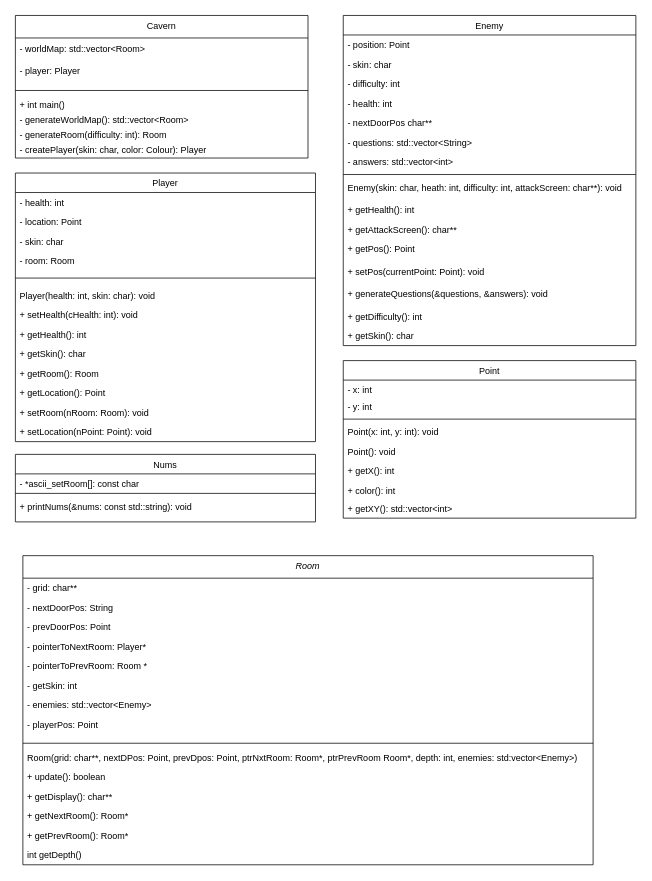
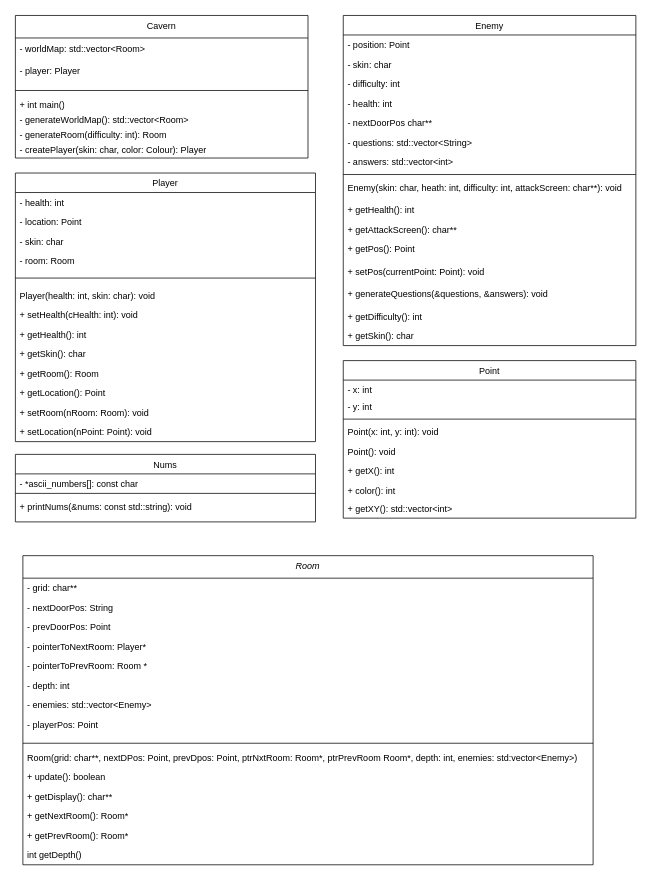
  <mxCell id="0" />
  <mxCell id="1" parent="0" />
  <mxCell id="2" value="Room" style="swimlane;fontStyle=2;align=center;verticalAlign=top;childLayout=stackLayout;horizontal=1;startSize=30;horizontalStack=0;resizeParent=1;resizeLast=0;collapsible=1;marginBottom=0;rounded=0;shadow=0;strokeWidth=1;aspect=fixed;" parent="1" vertex="1"><mxGeometry x="30" y="740" width="760" height="412" as="geometry"><mxRectangle x="440" y="480" width="160" height="26" as="alternateBounds" /></mxGeometry></mxCell>
  <mxCell id="3" value="- grid: char** " style="text;align=left;verticalAlign=top;spacingLeft=4;spacingRight=4;overflow=hidden;rotatable=0;points=[[0,0.5],[1,0.5]];portConstraint=eastwest;rounded=0;shadow=0;html=0;aspect=fixed;" parent="2" vertex="1"><mxGeometry y="30" width="760" height="26" as="geometry" /></mxCell>
  <mxCell id="4" value="- nextDoorPos: String" style="text;align=left;verticalAlign=top;spacingLeft=4;spacingRight=4;overflow=hidden;rotatable=0;points=[[0,0.5],[1,0.5]];portConstraint=eastwest;rounded=0;shadow=0;html=0;aspect=fixed;" parent="2" vertex="1"><mxGeometry y="56" width="760" height="26" as="geometry" /></mxCell>
  <mxCell id="5" value="- prevDoorPos: Point" style="text;align=left;verticalAlign=top;spacingLeft=4;spacingRight=4;overflow=hidden;rotatable=0;points=[[0,0.5],[1,0.5]];portConstraint=eastwest;rounded=0;shadow=0;html=0;aspect=fixed;" parent="2" vertex="1"><mxGeometry y="82" width="760" height="26" as="geometry" /></mxCell>
  <mxCell id="6" value="- pointerToNextRoom: Player* " style="text;align=left;verticalAlign=top;spacingLeft=4;spacingRight=4;overflow=hidden;rotatable=0;points=[[0,0.5],[1,0.5]];portConstraint=eastwest;rounded=0;shadow=0;html=0;aspect=fixed;" parent="2" vertex="1"><mxGeometry y="108" width="760" height="26" as="geometry" /></mxCell>
  <mxCell id="7" value="- pointerToPrevRoom: Room *" style="text;align=left;verticalAlign=top;spacingLeft=4;spacingRight=4;overflow=hidden;rotatable=0;points=[[0,0.5],[1,0.5]];portConstraint=eastwest;rounded=0;shadow=0;html=0;aspect=fixed;" parent="2" vertex="1"><mxGeometry y="134" width="760" height="26" as="geometry" /></mxCell>
- <mxCell id="8" value="- getSkin: int " style="text;align=left;verticalAlign=top;spacingLeft=4;spacingRight=4;overflow=hidden;rotatable=0;points=[[0,0.5],[1,0.5]];portConstraint=eastwest;rounded=0;shadow=0;html=0;aspect=fixed;" parent="2" vertex="1"><mxGeometry y="160" width="760" height="26" as="geometry" /></mxCell>
+ <mxCell id="8" value="- depth: int " style="text;align=left;verticalAlign=top;spacingLeft=4;spacingRight=4;overflow=hidden;rotatable=0;points=[[0,0.5],[1,0.5]];portConstraint=eastwest;rounded=0;shadow=0;html=0;aspect=fixed;" parent="2" vertex="1"><mxGeometry y="160" width="760" height="26" as="geometry" /></mxCell>
  <mxCell id="9" value="- enemies: std::vector&lt;Enemy&gt; " style="text;align=left;verticalAlign=top;spacingLeft=4;spacingRight=4;overflow=hidden;rotatable=0;points=[[0,0.5],[1,0.5]];portConstraint=eastwest;rounded=0;shadow=0;html=0;aspect=fixed;" parent="2" vertex="1"><mxGeometry y="186" width="760" height="26" as="geometry" /></mxCell>
  <mxCell id="10" value="- playerPos: Point " style="text;align=left;verticalAlign=top;spacingLeft=4;spacingRight=4;overflow=hidden;rotatable=0;points=[[0,0.5],[1,0.5]];portConstraint=eastwest;rounded=0;shadow=0;html=0;aspect=fixed;" parent="2" vertex="1"><mxGeometry y="212" width="760" height="32" as="geometry" /></mxCell>
  <mxCell id="11" value="" style="line;html=1;strokeWidth=1;align=left;verticalAlign=middle;spacingTop=-1;spacingLeft=3;spacingRight=3;rotatable=0;labelPosition=right;points=[];portConstraint=eastwest;aspect=fixed;" parent="2" vertex="1"><mxGeometry y="244" width="760" height="12" as="geometry" /></mxCell>
  <mxCell id="12" value="Room(grid: char**, nextDPos: Point, prevDpos: Point, ptrNxtRoom: Room*, ptrPrevRoom Room*, depth: int, enemies: std:vector&lt;Enemy&gt;)" style="text;align=left;verticalAlign=top;spacingLeft=4;spacingRight=4;overflow=hidden;rotatable=0;points=[[0,0.5],[1,0.5]];portConstraint=eastwest;aspect=fixed;" vertex="1" parent="2"><mxGeometry y="256" width="760" height="26" as="geometry" /></mxCell>
  <mxCell id="13" value="+ update(): boolean " style="text;align=left;verticalAlign=top;spacingLeft=4;spacingRight=4;overflow=hidden;rotatable=0;points=[[0,0.5],[1,0.5]];portConstraint=eastwest;aspect=fixed;" parent="2" vertex="1"><mxGeometry y="282" width="760" height="26" as="geometry" /></mxCell>
  <mxCell id="14" value="+ getDisplay(): char** " style="text;align=left;verticalAlign=top;spacingLeft=4;spacingRight=4;overflow=hidden;rotatable=0;points=[[0,0.5],[1,0.5]];portConstraint=eastwest;aspect=fixed;" parent="2" vertex="1"><mxGeometry y="308" width="760" height="26" as="geometry" /></mxCell>
  <mxCell id="15" value="+ getNextRoom(): Room* " style="text;align=left;verticalAlign=top;spacingLeft=4;spacingRight=4;overflow=hidden;rotatable=0;points=[[0,0.5],[1,0.5]];portConstraint=eastwest;aspect=fixed;" parent="2" vertex="1"><mxGeometry y="334" width="760" height="26" as="geometry" /></mxCell>
  <mxCell id="16" value="+ getPrevRoom(): Room* " style="text;align=left;verticalAlign=top;spacingLeft=4;spacingRight=4;overflow=hidden;rotatable=0;points=[[0,0.5],[1,0.5]];portConstraint=eastwest;aspect=fixed;" parent="2" vertex="1"><mxGeometry y="360" width="760" height="26" as="geometry" /></mxCell>
  <mxCell id="17" value="int getDepth()" style="text;align=left;verticalAlign=top;spacingLeft=4;spacingRight=4;overflow=hidden;rotatable=0;points=[[0,0.5],[1,0.5]];portConstraint=eastwest;aspect=fixed;" parent="2" vertex="1"><mxGeometry y="386" width="760" height="26" as="geometry" /></mxCell>
  <mxCell id="18" value="Point" style="swimlane;fontStyle=0;align=center;verticalAlign=top;childLayout=stackLayout;horizontal=1;startSize=26;horizontalStack=0;resizeParent=1;resizeLast=0;collapsible=1;marginBottom=0;rounded=0;shadow=0;strokeWidth=1;" parent="1" vertex="1"><mxGeometry x="457" y="480" width="390" height="210" as="geometry"><mxRectangle x="500" y="480" width="160" height="26" as="alternateBounds" /></mxGeometry></mxCell>
  <mxCell id="19" value="- x: int" style="text;align=left;verticalAlign=top;spacingLeft=4;spacingRight=4;overflow=hidden;rotatable=0;points=[[0,0.5],[1,0.5]];portConstraint=eastwest;" parent="18" vertex="1"><mxGeometry y="26" width="390" height="22" as="geometry" /></mxCell>
  <mxCell id="20" value="- y: int" style="text;align=left;verticalAlign=top;spacingLeft=4;spacingRight=4;overflow=hidden;rotatable=0;points=[[0,0.5],[1,0.5]];portConstraint=eastwest;rounded=0;shadow=0;html=0;" parent="18" vertex="1"><mxGeometry y="48" width="390" height="26" as="geometry" /></mxCell>
  <mxCell id="21" value="" style="line;html=1;strokeWidth=1;align=left;verticalAlign=middle;spacingTop=-1;spacingLeft=3;spacingRight=3;rotatable=0;labelPosition=right;points=[];portConstraint=eastwest;" parent="18" vertex="1"><mxGeometry y="74" width="390" height="8" as="geometry" /></mxCell>
  <mxCell id="22" value="Point(x: int, y: int): void" style="text;align=left;verticalAlign=top;spacingLeft=4;spacingRight=4;overflow=hidden;rotatable=0;points=[[0,0.5],[1,0.5]];portConstraint=eastwest;" vertex="1" parent="18"><mxGeometry y="82" width="390" height="26" as="geometry" /></mxCell>
  <mxCell id="23" value="Point(): void" style="text;align=left;verticalAlign=top;spacingLeft=4;spacingRight=4;overflow=hidden;rotatable=0;points=[[0,0.5],[1,0.5]];portConstraint=eastwest;" vertex="1" parent="18"><mxGeometry y="108" width="390" height="26" as="geometry" /></mxCell>
  <mxCell id="24" value="+ getX(): int" style="text;align=left;verticalAlign=top;spacingLeft=4;spacingRight=4;overflow=hidden;rotatable=0;points=[[0,0.5],[1,0.5]];portConstraint=eastwest;" parent="18" vertex="1"><mxGeometry y="134" width="390" height="26" as="geometry" /></mxCell>
  <mxCell id="25" value="+ color(): int" style="text;align=left;verticalAlign=top;spacingLeft=4;spacingRight=4;overflow=hidden;rotatable=0;points=[[0,0.5],[1,0.5]];portConstraint=eastwest;" parent="18" vertex="1"><mxGeometry y="160" width="390" height="24" as="geometry" /></mxCell>
  <mxCell id="26" value="+ getXY(): std::vector&lt;int&gt;" style="text;align=left;verticalAlign=top;spacingLeft=4;spacingRight=4;overflow=hidden;rotatable=0;points=[[0,0.5],[1,0.5]];portConstraint=eastwest;" parent="18" vertex="1"><mxGeometry y="184" width="390" height="26" as="geometry" /></mxCell>
  <mxCell id="27" value="Player" style="swimlane;fontStyle=0;align=center;verticalAlign=top;childLayout=stackLayout;horizontal=1;startSize=26;horizontalStack=0;resizeParent=1;resizeLast=0;collapsible=1;marginBottom=0;rounded=0;shadow=0;strokeWidth=1;" parent="1" vertex="1"><mxGeometry y="230" width="400" height="358" as="geometry" x="20"><mxRectangle x="20" y="220" width="170" height="26" as="alternateBounds" /></mxGeometry></mxCell>
  <mxCell id="28" value="- health: int " style="text;align=left;verticalAlign=top;spacingLeft=4;spacingRight=4;overflow=hidden;rotatable=0;points=[[0,0.5],[1,0.5]];portConstraint=eastwest;" parent="27" vertex="1"><mxGeometry y="26" width="400" height="26" as="geometry" /></mxCell>
  <mxCell id="29" value="- location: Point " style="text;align=left;verticalAlign=top;spacingLeft=4;spacingRight=4;overflow=hidden;rotatable=0;points=[[0,0.5],[1,0.5]];portConstraint=eastwest;" parent="27" vertex="1"><mxGeometry y="52" width="400" height="26" as="geometry" /></mxCell>
  <mxCell id="30" value="- skin: char" style="text;align=left;verticalAlign=top;spacingLeft=4;spacingRight=4;overflow=hidden;rotatable=0;points=[[0,0.5],[1,0.5]];portConstraint=eastwest;" parent="27" vertex="1"><mxGeometry y="78" width="400" height="26" as="geometry" /></mxCell>
  <mxCell id="31" value="- room: Room " style="text;align=left;verticalAlign=top;spacingLeft=4;spacingRight=4;overflow=hidden;rotatable=0;points=[[0,0.5],[1,0.5]];portConstraint=eastwest;" parent="27" vertex="1"><mxGeometry y="104" width="400" height="26" as="geometry" /></mxCell>
  <mxCell id="32" value="" style="line;html=1;strokeWidth=1;align=left;verticalAlign=middle;spacingTop=-1;spacingLeft=3;spacingRight=3;rotatable=0;labelPosition=right;points=[];portConstraint=eastwest;" parent="27" vertex="1"><mxGeometry y="130" width="400" height="20" as="geometry" /></mxCell>
  <mxCell id="33" value="Player(health: int, skin: char): void" style="text;align=left;verticalAlign=top;spacingLeft=4;spacingRight=4;overflow=hidden;rotatable=0;points=[[0,0.5],[1,0.5]];portConstraint=eastwest;" vertex="1" parent="27"><mxGeometry y="150" width="400" height="26" as="geometry" /></mxCell>
  <mxCell id="34" value="+ setHealth(cHealth: int): void" style="text;align=left;verticalAlign=top;spacingLeft=4;spacingRight=4;overflow=hidden;rotatable=0;points=[[0,0.5],[1,0.5]];portConstraint=eastwest;" vertex="1" parent="27"><mxGeometry y="176" width="400" height="26" as="geometry" /></mxCell>
  <mxCell id="35" value="+ getHealth(): int" style="text;align=left;verticalAlign=top;spacingLeft=4;spacingRight=4;overflow=hidden;rotatable=0;points=[[0,0.5],[1,0.5]];portConstraint=eastwest;" vertex="1" parent="27"><mxGeometry y="202" width="400" height="26" as="geometry" /></mxCell>
  <mxCell id="36" value="+ getSkin(): char" style="text;align=left;verticalAlign=top;spacingLeft=4;spacingRight=4;overflow=hidden;rotatable=0;points=[[0,0.5],[1,0.5]];portConstraint=eastwest;" parent="27" vertex="1"><mxGeometry y="228" width="400" height="26" as="geometry" /></mxCell>
  <mxCell id="37" value="+ getRoom(): Room" style="text;align=left;verticalAlign=top;spacingLeft=4;spacingRight=4;overflow=hidden;rotatable=0;points=[[0,0.5],[1,0.5]];portConstraint=eastwest;" parent="27" vertex="1"><mxGeometry y="254" width="400" height="26" as="geometry" /></mxCell>
  <mxCell id="38" value="+ getLocation(): Point&#10;" style="text;align=left;verticalAlign=top;spacingLeft=4;spacingRight=4;overflow=hidden;rotatable=0;points=[[0,0.5],[1,0.5]];portConstraint=eastwest;" parent="27" vertex="1"><mxGeometry y="280" width="400" height="26" as="geometry" /></mxCell>
  <mxCell id="39" value="+ setRoom(nRoom: Room): void" style="text;align=left;verticalAlign=top;spacingLeft=4;spacingRight=4;overflow=hidden;rotatable=0;points=[[0,0.5],[1,0.5]];portConstraint=eastwest;" vertex="1" parent="27"><mxGeometry y="306" width="400" height="26" as="geometry" /></mxCell>
  <mxCell id="40" value="+ setLocation(nPoint: Point): void&#10;" style="text;align=left;verticalAlign=top;spacingLeft=4;spacingRight=4;overflow=hidden;rotatable=0;points=[[0,0.5],[1,0.5]];portConstraint=eastwest;" vertex="1" parent="27"><mxGeometry y="332" width="400" height="26" as="geometry" /></mxCell>
  <mxCell id="41" value="Enemy" style="swimlane;fontStyle=0;align=center;verticalAlign=top;childLayout=stackLayout;horizontal=1;startSize=26;horizontalStack=0;resizeParent=1;resizeLast=0;collapsible=1;marginBottom=0;rounded=0;shadow=0;strokeWidth=1;" parent="1" vertex="1"><mxGeometry x="457" width="390" height="440" as="geometry" y="20"><mxRectangle x="334" width="160" height="26" as="alternateBounds" /></mxGeometry></mxCell>
  <mxCell id="42" value="- position: Point" style="text;align=left;verticalAlign=top;spacingLeft=4;spacingRight=4;overflow=hidden;rotatable=0;points=[[0,0.5],[1,0.5]];portConstraint=eastwest;" parent="41" vertex="1"><mxGeometry y="26" width="390" height="26" as="geometry" /></mxCell>
  <mxCell id="43" value="- skin: char " style="text;align=left;verticalAlign=top;spacingLeft=4;spacingRight=4;overflow=hidden;rotatable=0;points=[[0,0.5],[1,0.5]];portConstraint=eastwest;rounded=0;shadow=0;html=0;" parent="41" vertex="1"><mxGeometry y="52" width="390" height="26" as="geometry" /></mxCell>
  <mxCell id="44" value="- difficulty: int " style="text;align=left;verticalAlign=top;spacingLeft=4;spacingRight=4;overflow=hidden;rotatable=0;points=[[0,0.5],[1,0.5]];portConstraint=eastwest;rounded=0;shadow=0;html=0;" parent="41" vertex="1"><mxGeometry y="78" width="390" height="26" as="geometry" /></mxCell>
  <mxCell id="45" value="- health: int &#10;" style="text;align=left;verticalAlign=top;spacingLeft=4;spacingRight=4;overflow=hidden;rotatable=0;points=[[0,0.5],[1,0.5]];portConstraint=eastwest;rounded=0;shadow=0;html=0;" parent="41" vertex="1"><mxGeometry y="104" width="390" height="26" as="geometry" /></mxCell>
  <mxCell id="46" value="- nextDoorPos char**" style="text;align=left;verticalAlign=top;spacingLeft=4;spacingRight=4;overflow=hidden;rotatable=0;points=[[0,0.5],[1,0.5]];portConstraint=eastwest;rounded=0;shadow=0;html=0;" vertex="1" parent="41"><mxGeometry y="130" width="390" height="26" as="geometry" /></mxCell>
  <mxCell id="47" value="- questions: std::vector&lt;String&gt;" style="text;align=left;verticalAlign=top;spacingLeft=4;spacingRight=4;overflow=hidden;rotatable=0;points=[[0,0.5],[1,0.5]];portConstraint=eastwest;rounded=0;shadow=0;html=0;" vertex="1" parent="41"><mxGeometry y="156" width="390" height="26" as="geometry" /></mxCell>
  <mxCell id="48" value="- answers: std::vector&lt;int&gt;" style="text;align=left;verticalAlign=top;spacingLeft=4;spacingRight=4;overflow=hidden;rotatable=0;points=[[0,0.5],[1,0.5]];portConstraint=eastwest;rounded=0;shadow=0;html=0;" vertex="1" parent="41"><mxGeometry y="182" width="390" height="26" as="geometry" /></mxCell>
  <mxCell id="49" value="" style="line;html=1;strokeWidth=1;align=left;verticalAlign=middle;spacingTop=-1;spacingLeft=3;spacingRight=3;rotatable=0;labelPosition=right;points=[];portConstraint=eastwest;" parent="41" vertex="1"><mxGeometry y="208" width="390" height="8" as="geometry" /></mxCell>
  <mxCell id="50" value="Enemy(skin: char, heath: int, difficulty: int, attackScreen: char**): void" style="text;align=left;verticalAlign=top;spacingLeft=4;spacingRight=4;overflow=hidden;rotatable=0;points=[[0,0.5],[1,0.5]];portConstraint=eastwest;rounded=0;shadow=0;html=0;" vertex="1" parent="41"><mxGeometry y="216" width="390" height="30" as="geometry" /></mxCell>
  <mxCell id="51" value="+ getHealth(): int " style="text;align=left;verticalAlign=top;spacingLeft=4;spacingRight=4;overflow=hidden;rotatable=0;points=[[0,0.5],[1,0.5]];portConstraint=eastwest;rounded=0;shadow=0;html=0;" parent="41" vertex="1"><mxGeometry y="246" width="390" height="26" as="geometry" /></mxCell>
  <mxCell id="52" value="+ getAttackScreen(): char** " style="text;align=left;verticalAlign=top;spacingLeft=4;spacingRight=4;overflow=hidden;rotatable=0;points=[[0,0.5],[1,0.5]];portConstraint=eastwest;rounded=0;shadow=0;html=0;" parent="41" vertex="1"><mxGeometry y="272" width="390" height="26" as="geometry" /></mxCell>
  <mxCell id="53" value="+ getPos(): Point" style="text;align=left;verticalAlign=top;spacingLeft=4;spacingRight=4;overflow=hidden;rotatable=0;points=[[0,0.5],[1,0.5]];portConstraint=eastwest;rounded=0;shadow=0;html=0;" parent="41" vertex="1"><mxGeometry y="298" width="390" height="30" as="geometry" /></mxCell>
  <mxCell id="54" value="+ setPos(currentPoint: Point): void" style="text;align=left;verticalAlign=top;spacingLeft=4;spacingRight=4;overflow=hidden;rotatable=0;points=[[0,0.5],[1,0.5]];portConstraint=eastwest;rounded=0;shadow=0;html=0;" vertex="1" parent="41"><mxGeometry y="328" width="390" height="30" as="geometry" /></mxCell>
  <mxCell id="55" value="+ generateQuestions(&amp;questions, &amp;answers): void" style="text;align=left;verticalAlign=top;spacingLeft=4;spacingRight=4;overflow=hidden;rotatable=0;points=[[0,0.5],[1,0.5]];portConstraint=eastwest;rounded=0;shadow=0;html=0;" vertex="1" parent="41"><mxGeometry y="358" width="390" height="30" as="geometry" /></mxCell>
  <mxCell id="56" value="+ getDifficulty(): int" style="text;align=left;verticalAlign=top;spacingLeft=4;spacingRight=4;overflow=hidden;rotatable=0;points=[[0,0.5],[1,0.5]];portConstraint=eastwest;rounded=0;shadow=0;html=0;" parent="41" vertex="1"><mxGeometry y="388" width="390" height="26" as="geometry" /></mxCell>
  <mxCell id="57" value="+ getSkin(): char" style="text;align=left;verticalAlign=top;spacingLeft=4;spacingRight=4;overflow=hidden;rotatable=0;points=[[0,0.5],[1,0.5]];portConstraint=eastwest;rounded=0;shadow=0;html=0;" vertex="1" parent="41"><mxGeometry y="414" width="390" height="26" as="geometry" /></mxCell>
  <mxCell id="58" value="" style="orthogonalLoop=1;jettySize=auto;html=1;rounded=0;fontSize=12;shape=link;strokeColor=none;" parent="1" edge="1"><mxGeometry width="120" relative="1" as="geometry"><mxPoint x="590" y="440" as="sourcePoint" /><mxPoint x="710" y="440" as="targetPoint" /></mxGeometry></mxCell>
  <mxCell id="59" value="Cavern" style="swimlane;fontStyle=0;childLayout=stackLayout;horizontal=1;startSize=30;horizontalStack=0;resizeParent=1;resizeParentMax=0;resizeLast=0;collapsible=1;marginBottom=0;whiteSpace=wrap;html=1;" parent="1" vertex="1"><mxGeometry width="390" height="190" as="geometry" x="20" y="20"><mxRectangle width="80" height="30" as="alternateBounds" /></mxGeometry></mxCell>
  <mxCell id="60" value="- worldMap: std::vector&amp;lt;Room&amp;gt;&amp;nbsp;" style="text;strokeColor=none;fillColor=none;align=left;verticalAlign=middle;spacingLeft=4;spacingRight=4;overflow=hidden;points=[[0,0.5],[1,0.5]];portConstraint=eastwest;rotatable=0;whiteSpace=wrap;html=1;" parent="59" vertex="1"><mxGeometry y="30" width="390" height="30" as="geometry" /></mxCell>
  <mxCell id="61" value="- player: Player" style="text;strokeColor=none;fillColor=none;align=left;verticalAlign=middle;spacingLeft=4;spacingRight=4;overflow=hidden;points=[[0,0.5],[1,0.5]];portConstraint=eastwest;rotatable=0;whiteSpace=wrap;html=1;" parent="59" vertex="1"><mxGeometry y="60" width="390" height="30" as="geometry" /></mxCell>
  <mxCell id="62" value="" style="line;html=1;strokeWidth=1;align=left;verticalAlign=middle;spacingTop=-1;spacingLeft=3;spacingRight=3;rotatable=0;labelPosition=right;points=[];portConstraint=eastwest;" parent="59" vertex="1"><mxGeometry y="90" width="390" height="20" as="geometry" /></mxCell>
  <mxCell id="63" value="+ int main()" style="text;strokeColor=none;fillColor=none;align=left;verticalAlign=middle;spacingLeft=4;spacingRight=4;overflow=hidden;points=[[0,0.5],[1,0.5]];portConstraint=eastwest;rotatable=0;whiteSpace=wrap;html=1;" parent="59" vertex="1"><mxGeometry y="110" width="390" height="20" as="geometry" /></mxCell>
  <mxCell id="64" value="- generateWorldMap(): std::vector&amp;lt;Room&amp;gt;&amp;nbsp;" style="text;strokeColor=none;fillColor=none;align=left;verticalAlign=middle;spacingLeft=4;spacingRight=4;overflow=hidden;points=[[0,0.5],[1,0.5]];portConstraint=eastwest;rotatable=0;whiteSpace=wrap;html=1;" parent="59" vertex="1"><mxGeometry y="130" width="390" height="20" as="geometry" /></mxCell>
  <mxCell id="65" value="- generateRoom(difficulty: int): Room&amp;nbsp;" style="text;strokeColor=none;fillColor=none;align=left;verticalAlign=middle;spacingLeft=4;spacingRight=4;overflow=hidden;points=[[0,0.5],[1,0.5]];portConstraint=eastwest;rotatable=0;whiteSpace=wrap;html=1;" parent="59" vertex="1"><mxGeometry y="150" width="390" height="20" as="geometry" /></mxCell>
  <mxCell id="66" value="- createPlayer(skin: char, color: Colour): Player&amp;nbsp;" style="text;strokeColor=none;fillColor=none;align=left;verticalAlign=middle;spacingLeft=4;spacingRight=4;overflow=hidden;points=[[0,0.5],[1,0.5]];portConstraint=eastwest;rotatable=0;whiteSpace=wrap;html=1;" parent="59" vertex="1"><mxGeometry y="170" width="390" height="20" as="geometry" /></mxCell>
  <mxCell id="67" value="Nums" style="swimlane;fontStyle=0;align=center;verticalAlign=top;childLayout=stackLayout;horizontal=1;startSize=26;horizontalStack=0;resizeParent=1;resizeLast=0;collapsible=1;marginBottom=0;rounded=0;shadow=0;strokeWidth=1;" vertex="1" parent="1"><mxGeometry y="605" width="400" height="90" as="geometry" x="20"><mxRectangle x="437" y="460" width="160" height="26" as="alternateBounds" /></mxGeometry></mxCell>
- <mxCell id="68" value="- *ascii_setRoom[]: const char" style="text;align=left;verticalAlign=top;spacingLeft=4;spacingRight=4;overflow=hidden;rotatable=0;points=[[0,0.5],[1,0.5]];portConstraint=eastwest;" vertex="1" parent="67"><mxGeometry y="26" width="400" height="22" as="geometry" /></mxCell>
+ <mxCell id="68" value="- *ascii_numbers[]: const char" style="text;align=left;verticalAlign=top;spacingLeft=4;spacingRight=4;overflow=hidden;rotatable=0;points=[[0,0.5],[1,0.5]];portConstraint=eastwest;" vertex="1" parent="67"><mxGeometry y="26" width="400" height="22" as="geometry" /></mxCell>
  <mxCell id="69" value="" style="line;html=1;strokeWidth=1;align=left;verticalAlign=middle;spacingTop=-1;spacingLeft=3;spacingRight=3;rotatable=0;labelPosition=right;points=[];portConstraint=eastwest;" vertex="1" parent="67"><mxGeometry y="48" width="400" height="8" as="geometry" /></mxCell>
  <mxCell id="70" value="+ printNums(&amp;nums: const std::string): void" style="text;align=left;verticalAlign=top;spacingLeft=4;spacingRight=4;overflow=hidden;rotatable=0;points=[[0,0.5],[1,0.5]];portConstraint=eastwest;" vertex="1" parent="67"><mxGeometry y="56" width="400" height="26" as="geometry" /></mxCell>
